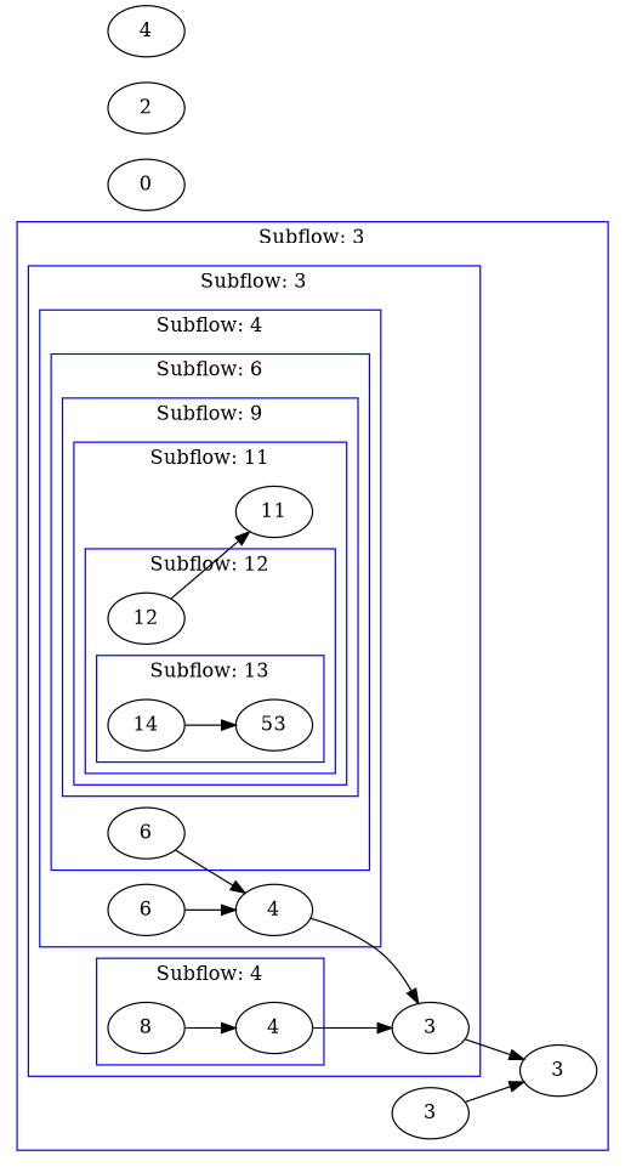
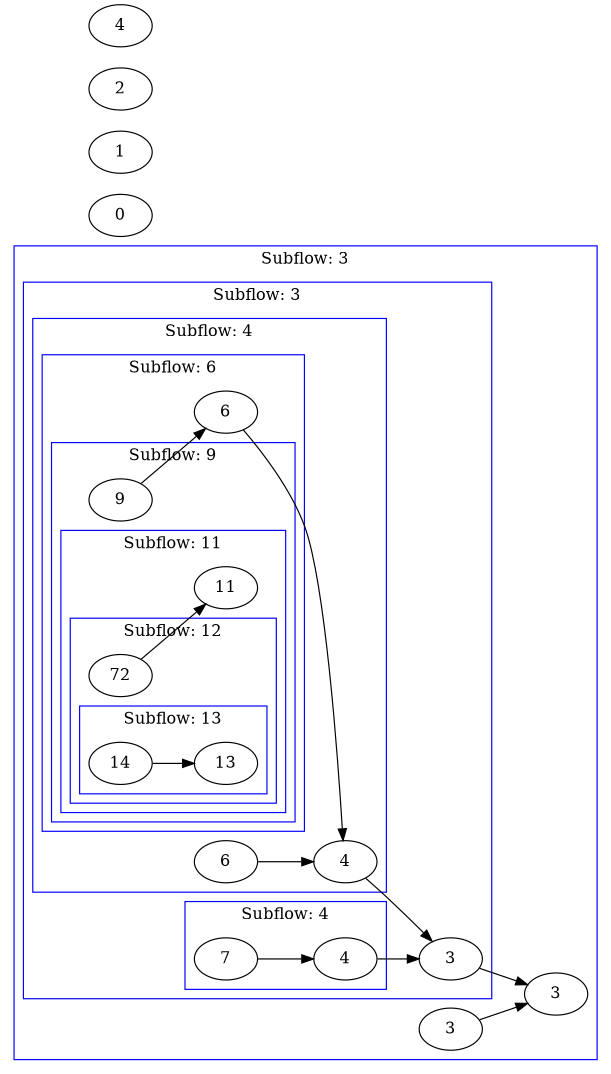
  digraph {
    rankdir=LR
-   n1 [label=53]
+   n1 [label=13]
    n2 [label=14]
-   n3 [label=12]
+   n3 [label=72]
    n4 [label=11]
+   n5 [label=9]
    n6 [label=6]
    n7 [label=4]
    n8 [label=6]
    n9 [label=4]
-   n10 [label=8]
+   n10 [label=7]
    n11 [label=3]
    n12 [label=3]
    n13 [label=3]
    n14 [label=0]
+   n15 [label=1]
    n16 [label=2]
    n17 [label=4]
    subgraph cluster_1 {
      color=blue
      label="Subflow: 3"
      n12
      n13
      subgraph cluster_2 {
        color=blue
        label="Subflow: 3"
        n11
        subgraph cluster_3 {
          color=blue
          label="Subflow: 4"
          n7
          n8
          subgraph cluster_4 {
            color=blue
            label="Subflow: 6"
            n6
            subgraph cluster_5 {
              color=blue
              label="Subflow: 9"
+             n5
              subgraph cluster_6 {
                color=blue
                label="Subflow: 11"
                n4
                subgraph cluster_7 {
                  color=blue
                  label="Subflow: 12"
                  n3
                  subgraph cluster_8 {
                    color=blue
                    label="Subflow: 13"
                    n1
                    n2
                  }
                }
              }
            }
          }
        }
        subgraph cluster_9 {
          color=blue
          label="Subflow: 4"
          n9
          n10
        }
      }
    }
    n2 -> n1
    n3 -> n4
+   n5 -> n6
    n6 -> n7
    n7 -> n11
    n8 -> n7
    n9 -> n11
    n10 -> n9
    n11 -> n12
    n13 -> n12
  }
